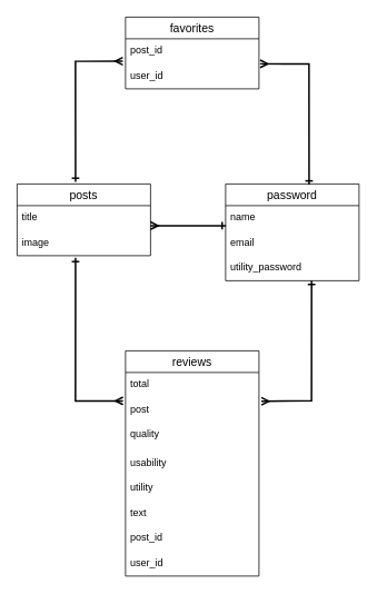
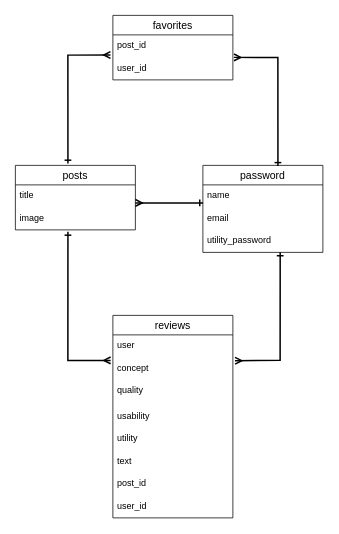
  <mxCell id="0" />
  <mxCell id="1" parent="0" />
  <mxCell id="2" value="posts" style="swimlane;fontStyle=0;childLayout=stackLayout;horizontal=1;startSize=26;horizontalStack=0;resizeParent=1;resizeParentMax=0;resizeLast=0;collapsible=1;marginBottom=0;align=center;fontSize=14;" parent="1" vertex="1"><mxGeometry x="20" y="220" width="160" height="86" as="geometry" /></mxCell>
  <mxCell id="3" value="title" style="text;strokeColor=none;fillColor=none;spacingLeft=4;spacingRight=4;overflow=hidden;rotatable=0;points=[[0,0.5],[1,0.5]];portConstraint=eastwest;fontSize=12;" parent="2" vertex="1"><mxGeometry y="26" width="160" height="30" as="geometry" /></mxCell>
  <mxCell id="4" value="" style="endArrow=ERone;html=1;rounded=0;entryX=0.002;entryY=0.804;entryDx=0;entryDy=0;entryPerimeter=0;endFill=0;startArrow=ERmany;startFill=0;strokeWidth=2;" parent="2" target="7" edge="1"><mxGeometry relative="1" as="geometry"><mxPoint x="160" y="50" as="sourcePoint" /><mxPoint x="300" y="50" as="targetPoint" /></mxGeometry></mxCell>
  <mxCell id="5" value="image" style="text;strokeColor=none;fillColor=none;spacingLeft=4;spacingRight=4;overflow=hidden;rotatable=0;points=[[0,0.5],[1,0.5]];portConstraint=eastwest;fontSize=12;" parent="2" vertex="1"><mxGeometry y="56" width="160" height="30" as="geometry" /></mxCell>
  <mxCell id="6" value="password" style="swimlane;fontStyle=0;childLayout=stackLayout;horizontal=1;startSize=26;horizontalStack=0;resizeParent=1;resizeParentMax=0;resizeLast=0;collapsible=1;marginBottom=0;align=center;fontSize=14;" parent="1" vertex="1"><mxGeometry x="270" y="220" width="160" height="116" as="geometry" /></mxCell>
  <mxCell id="7" value="name" style="text;strokeColor=none;fillColor=none;spacingLeft=4;spacingRight=4;overflow=hidden;rotatable=0;points=[[0,0.5],[1,0.5]];portConstraint=eastwest;fontSize=12;" parent="6" vertex="1"><mxGeometry y="26" width="160" height="30" as="geometry" /></mxCell>
  <mxCell id="8" value="email" style="text;strokeColor=none;fillColor=none;spacingLeft=4;spacingRight=4;overflow=hidden;rotatable=0;points=[[0,0.5],[1,0.5]];portConstraint=eastwest;fontSize=12;" parent="6" vertex="1"><mxGeometry y="56" width="160" height="30" as="geometry" /></mxCell>
  <mxCell id="9" value="utility_password" style="text;strokeColor=none;fillColor=none;spacingLeft=4;spacingRight=4;overflow=hidden;rotatable=0;points=[[0,0.5],[1,0.5]];portConstraint=eastwest;fontSize=12;" parent="6" vertex="1"><mxGeometry y="86" width="160" height="30" as="geometry" /></mxCell>
  <mxCell id="10" value="reviews" style="swimlane;fontStyle=0;childLayout=stackLayout;horizontal=1;startSize=26;horizontalStack=0;resizeParent=1;resizeParentMax=0;resizeLast=0;collapsible=1;marginBottom=0;align=center;fontSize=14;" parent="1" vertex="1"><mxGeometry x="150" y="420" width="160" height="270" as="geometry" /></mxCell>
- <mxCell id="11" value="total" style="text;strokeColor=none;fillColor=none;spacingLeft=4;spacingRight=4;overflow=hidden;rotatable=0;points=[[0,0.5],[1,0.5]];portConstraint=eastwest;fontSize=12;" parent="10" vertex="1"><mxGeometry y="26" width="160" height="30" as="geometry" /></mxCell>
- <mxCell id="12" value="post" style="text;strokeColor=none;fillColor=none;spacingLeft=4;spacingRight=4;overflow=hidden;rotatable=0;points=[[0,0.5],[1,0.5]];portConstraint=eastwest;fontSize=12;" parent="10" vertex="1"><mxGeometry y="56" width="160" height="30" as="geometry" /></mxCell>
+ <mxCell id="11" value="user" style="text;strokeColor=none;fillColor=none;spacingLeft=4;spacingRight=4;overflow=hidden;rotatable=0;points=[[0,0.5],[1,0.5]];portConstraint=eastwest;fontSize=12;" parent="10" vertex="1"><mxGeometry y="26" width="160" height="30" as="geometry" /></mxCell>
+ <mxCell id="12" value="concept" style="text;strokeColor=none;fillColor=none;spacingLeft=4;spacingRight=4;overflow=hidden;rotatable=0;points=[[0,0.5],[1,0.5]];portConstraint=eastwest;fontSize=12;" parent="10" vertex="1"><mxGeometry y="56" width="160" height="30" as="geometry" /></mxCell>
  <mxCell id="13" value="quality" style="text;strokeColor=none;fillColor=none;spacingLeft=4;spacingRight=4;overflow=hidden;rotatable=0;points=[[0,0.5],[1,0.5]];portConstraint=eastwest;fontSize=12;" parent="10" vertex="1"><mxGeometry y="86" width="160" height="34" as="geometry" /></mxCell>
  <mxCell id="14" value="usability" style="text;strokeColor=none;fillColor=none;spacingLeft=4;spacingRight=4;overflow=hidden;rotatable=0;points=[[0,0.5],[1,0.5]];portConstraint=eastwest;fontSize=12;" parent="10" vertex="1"><mxGeometry y="120" width="160" height="30" as="geometry" /></mxCell>
  <mxCell id="15" value="utility" style="text;strokeColor=none;fillColor=none;spacingLeft=4;spacingRight=4;overflow=hidden;rotatable=0;points=[[0,0.5],[1,0.5]];portConstraint=eastwest;fontSize=12;" parent="10" vertex="1"><mxGeometry y="150" width="160" height="30" as="geometry" /></mxCell>
  <mxCell id="16" value="text" style="text;strokeColor=none;fillColor=none;spacingLeft=4;spacingRight=4;overflow=hidden;rotatable=0;points=[[0,0.5],[1,0.5]];portConstraint=eastwest;fontSize=12;" parent="10" vertex="1"><mxGeometry y="180" width="160" height="30" as="geometry" /></mxCell>
  <mxCell id="17" value="post_id" style="text;strokeColor=none;fillColor=none;spacingLeft=4;spacingRight=4;overflow=hidden;rotatable=0;points=[[0,0.5],[1,0.5]];portConstraint=eastwest;fontSize=12;" parent="10" vertex="1"><mxGeometry y="210" width="160" height="30" as="geometry" /></mxCell>
  <mxCell id="18" value="user_id" style="text;strokeColor=none;fillColor=none;spacingLeft=4;spacingRight=4;overflow=hidden;rotatable=0;points=[[0,0.5],[1,0.5]];portConstraint=eastwest;fontSize=12;" parent="10" vertex="1"><mxGeometry y="240" width="160" height="30" as="geometry" /></mxCell>
  <mxCell id="19" value="favorites" style="swimlane;fontStyle=0;childLayout=stackLayout;horizontal=1;startSize=26;horizontalStack=0;resizeParent=1;resizeParentMax=0;resizeLast=0;collapsible=1;marginBottom=0;align=center;fontSize=14;" parent="1" vertex="1"><mxGeometry x="150" y="20" width="160" height="86" as="geometry" /></mxCell>
  <mxCell id="20" value="post_id" style="text;strokeColor=none;fillColor=none;spacingLeft=4;spacingRight=4;overflow=hidden;rotatable=0;points=[[0,0.5],[1,0.5]];portConstraint=eastwest;fontSize=12;" parent="19" vertex="1"><mxGeometry y="26" width="160" height="30" as="geometry" /></mxCell>
  <mxCell id="21" value="user_id" style="text;strokeColor=none;fillColor=none;spacingLeft=4;spacingRight=4;overflow=hidden;rotatable=0;points=[[0,0.5],[1,0.5]];portConstraint=eastwest;fontSize=12;" parent="19" vertex="1"><mxGeometry y="56" width="160" height="30" as="geometry" /></mxCell>
  <mxCell id="22" value="" style="endArrow=ERone;html=1;rounded=0;entryX=0.438;entryY=-0.028;entryDx=0;entryDy=0;entryPerimeter=0;endFill=0;startArrow=ERmany;startFill=0;exitX=-0.02;exitY=0.893;exitDx=0;exitDy=0;exitPerimeter=0;strokeWidth=2;" parent="1" source="20" target="2" edge="1"><mxGeometry relative="1" as="geometry"><mxPoint x="90" y="70" as="sourcePoint" /><mxPoint x="180" y="180.12" as="targetPoint" /><Array as="points"><mxPoint x="90" y="73" /></Array></mxGeometry></mxCell>
  <mxCell id="23" value="" style="endArrow=ERone;html=1;rounded=0;entryX=0.438;entryY=-0.028;entryDx=0;entryDy=0;entryPerimeter=0;endFill=0;startArrow=ERmany;startFill=0;exitX=1.009;exitY=0;exitDx=0;exitDy=0;exitPerimeter=0;strokeWidth=2;" parent="1" source="21" edge="1"><mxGeometry relative="1" as="geometry"><mxPoint x="426.8" y="76" as="sourcePoint" /><mxPoint x="370.08" y="220.802" as="targetPoint" /><Array as="points"><mxPoint x="370" y="76.21" /></Array></mxGeometry></mxCell>
  <mxCell id="24" value="" style="endArrow=ERone;html=1;rounded=0;entryX=0.438;entryY=-0.028;entryDx=0;entryDy=0;entryPerimeter=0;endFill=0;startArrow=ERmany;startFill=0;strokeWidth=2;" parent="1" edge="1"><mxGeometry relative="1" as="geometry"><mxPoint x="147" y="480" as="sourcePoint" /><mxPoint x="90.08" y="308.592" as="targetPoint" /><Array as="points"><mxPoint x="90" y="480" /></Array></mxGeometry></mxCell>
  <mxCell id="25" value="" style="endArrow=ERone;html=1;rounded=0;entryX=0.438;entryY=-0.028;entryDx=0;entryDy=0;entryPerimeter=0;endFill=0;startArrow=ERmany;startFill=0;exitX=1.018;exitY=0.149;exitDx=0;exitDy=0;exitPerimeter=0;strokeWidth=2;" parent="1" source="12" edge="1"><mxGeometry relative="1" as="geometry"><mxPoint x="430" y="507.41" as="sourcePoint" /><mxPoint x="373.08" y="336.002" as="targetPoint" /><Array as="points"><mxPoint x="373" y="480" /></Array></mxGeometry></mxCell>
